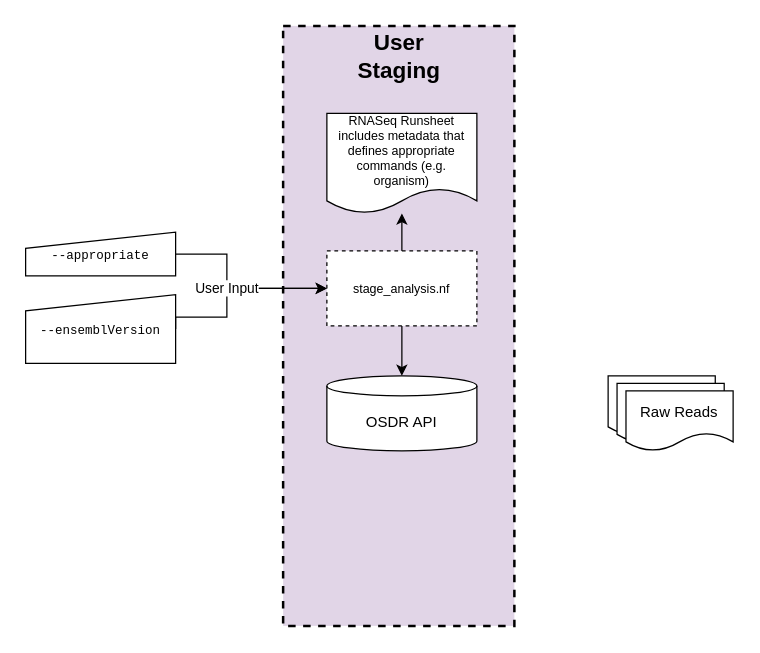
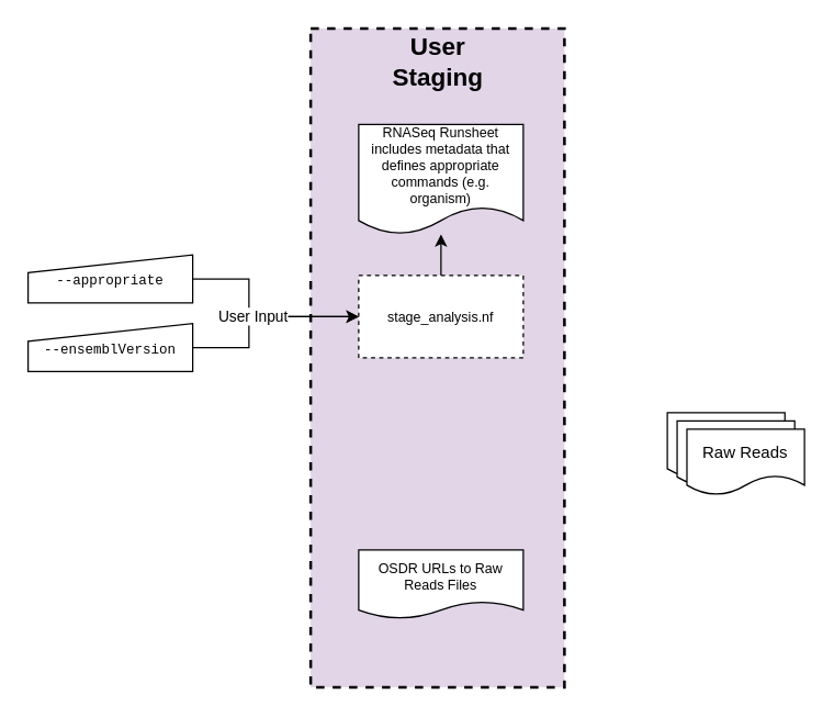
  <mxCell id="0" />
  <mxCell id="1" parent="0" />
  <mxCell id="2" value="" style="rounded=0;whiteSpace=wrap;html=1;align=center;dashed=1;strokeWidth=2;fillColor=#e1d5e7;strokeColor=#000000;" vertex="1" parent="1"><mxGeometry x="226" y="20" width="185" height="480" as="geometry" /></mxCell>
  <mxCell id="3" style="edgeStyle=orthogonalEdgeStyle;rounded=0;orthogonalLoop=1;jettySize=auto;html=1;exitX=0.5;exitY=0;exitDx=0;exitDy=0;" edge="1" parent="1" source="4" target="5"><mxGeometry relative="1" as="geometry" /></mxCell>
  <mxCell id="4" value="&lt;font style=&quot;font-size: 10px;&quot;&gt;stage_analysis.nf&lt;/font&gt;" style="rounded=0;whiteSpace=wrap;html=1;dashed=1;" vertex="1" parent="1"><mxGeometry x="261" y="200" width="120" height="60" as="geometry" /></mxCell>
  <mxCell id="5" value="&lt;font&gt;RNASeq Runsheet includes metadata that defines appropriate commands (e.g. organism)&lt;/font&gt;" style="shape=document;whiteSpace=wrap;html=1;boundedLbl=1;size=0.25;fontSize=10;" vertex="1" parent="1"><mxGeometry x="261" y="90" width="120" height="80" as="geometry" /></mxCell>
- <mxCell id="6" value="OSDR API" style="shape=cylinder3;whiteSpace=wrap;html=1;boundedLbl=1;backgroundOutline=1;size=8;" vertex="1" parent="1"><mxGeometry x="261" y="300" width="120" height="60" as="geometry" /></mxCell>
+ <mxCell id="7" value="OSDR URLs to Raw Reads Files" style="shape=document;whiteSpace=wrap;html=1;boundedLbl=1;size=0.25;fontSize=10;" vertex="1" parent="1"><mxGeometry x="261" y="400" width="120" height="50" as="geometry" /></mxCell>
  <mxCell id="8" value="" style="group" vertex="1" connectable="0" parent="1"><mxGeometry x="486" y="300" width="100" height="60" as="geometry" /></mxCell>
  <mxCell id="9" value="" style="shape=document;whiteSpace=wrap;html=1;boundedLbl=1;" vertex="1" parent="8"><mxGeometry width="85.714" height="48" as="geometry" /></mxCell>
  <mxCell id="10" value="" style="shape=document;whiteSpace=wrap;html=1;boundedLbl=1;" vertex="1" parent="8"><mxGeometry x="7.143" y="6" width="85.714" height="48" as="geometry" /></mxCell>
  <mxCell id="11" value="Raw Reads" style="shape=document;whiteSpace=wrap;html=1;boundedLbl=1;" vertex="1" parent="8"><mxGeometry x="14.286" y="12" width="85.714" height="48" as="geometry" /></mxCell>
- <mxCell id="12" style="edgeStyle=orthogonalEdgeStyle;rounded=0;orthogonalLoop=1;jettySize=auto;html=1;exitX=0.5;exitY=1;exitDx=0;exitDy=0;entryX=0.5;entryY=0;entryDx=0;entryDy=0;entryPerimeter=0;" edge="1" parent="1" source="4" target="6"><mxGeometry relative="1" as="geometry" /></mxCell>
  <mxCell id="13" style="edgeStyle=orthogonalEdgeStyle;rounded=0;orthogonalLoop=1;jettySize=auto;html=1;exitX=1;exitY=0.5;exitDx=0;exitDy=0;entryX=0;entryY=0.5;entryDx=0;entryDy=0;" edge="1" parent="1" source="16" target="4"><mxGeometry relative="1" as="geometry"><mxPoint x="141" y="205" as="sourcePoint" /><Array as="points"><mxPoint x="181" y="203" /><mxPoint x="181" y="230" /></Array></mxGeometry></mxCell>
  <mxCell id="14" style="edgeStyle=orthogonalEdgeStyle;rounded=0;orthogonalLoop=1;jettySize=auto;html=1;exitX=1;exitY=0.5;exitDx=0;exitDy=0;entryX=0;entryY=0.5;entryDx=0;entryDy=0;" edge="1" parent="1" source="17" target="4"><mxGeometry relative="1" as="geometry"><mxPoint x="141" y="255" as="sourcePoint" /><Array as="points"><mxPoint x="181" y="253" /><mxPoint x="181" y="230" /></Array></mxGeometry></mxCell>
  <mxCell id="15" value="User Input" style="edgeLabel;html=1;align=center;verticalAlign=middle;resizable=0;points=[];" vertex="1" connectable="0" parent="14"><mxGeometry x="0.232" y="-1" relative="1" as="geometry"><mxPoint x="-22" y="-2" as="offset" /></mxGeometry></mxCell>
  <mxCell id="16" value="&lt;span style=&quot;font-family: &amp;quot;Courier New&amp;quot;; font-size: 10px;&quot;&gt;--appropriate&lt;/span&gt;" style="shape=manualInput;whiteSpace=wrap;html=1;size=13;" vertex="1" parent="1"><mxGeometry x="20" y="185" width="120" height="35" as="geometry" /></mxCell>
- <mxCell id="17" value="&lt;span style=&quot;font-family: &amp;quot;Courier New&amp;quot;; font-size: 10px;&quot;&gt;--ensemblVersion&lt;/span&gt;" style="shape=manualInput;whiteSpace=wrap;html=1;size=13;" vertex="1" parent="1"><mxGeometry x="20" y="235" width="120" height="55" as="geometry" /></mxCell>
+ <mxCell id="17" value="&lt;span style=&quot;font-family: &amp;quot;Courier New&amp;quot;; font-size: 10px;&quot;&gt;--ensemblVersion&lt;/span&gt;" style="shape=manualInput;whiteSpace=wrap;html=1;size=13;" vertex="1" parent="1"><mxGeometry x="20" y="235" width="120" height="35" as="geometry" /></mxCell>
  <mxCell id="18" value="&lt;h2&gt;User Staging&lt;/h2&gt;" style="text;html=1;align=center;verticalAlign=middle;whiteSpace=wrap;rounded=0;" vertex="1" parent="1"><mxGeometry x="288.5" y="30" width="60" height="30" as="geometry" /></mxCell>
